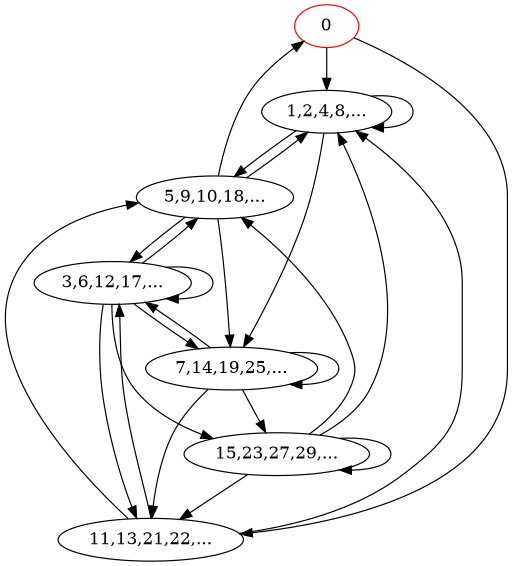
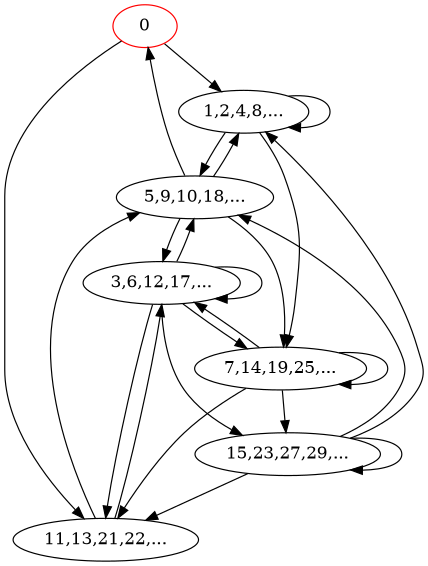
  digraph {
    node [bgcolor=lightgrey color=black]
    n1 [bgcolor=red color=red label=0]
    n2 [label="1,2,4,8,..."]
    n3 [label="11,13,21,22,..."]
    n4 [label="5,9,10,18,..."]
    n5 [label="7,14,19,25,..."]
    n6 [label="3,6,12,17,..."]
    n7 [label="15,23,27,29,..."]
    n1 -> n2
    n1 -> n3
    n2 -> n2
    n2 -> n4
    n2 -> n5
-   n3 -> n2
    n3 -> n4
    n3 -> n6
    n4 -> n1
    n4 -> n2
    n4 -> n5
    n4 -> n6
    n5 -> n3
    n5 -> n5
    n5 -> n6
    n5 -> n7
    n6 -> n3
    n6 -> n4
    n6 -> n5
    n6 -> n6
    n6 -> n7
    n7 -> n2
    n7 -> n3
    n7 -> n4
    n7 -> n7
  }
